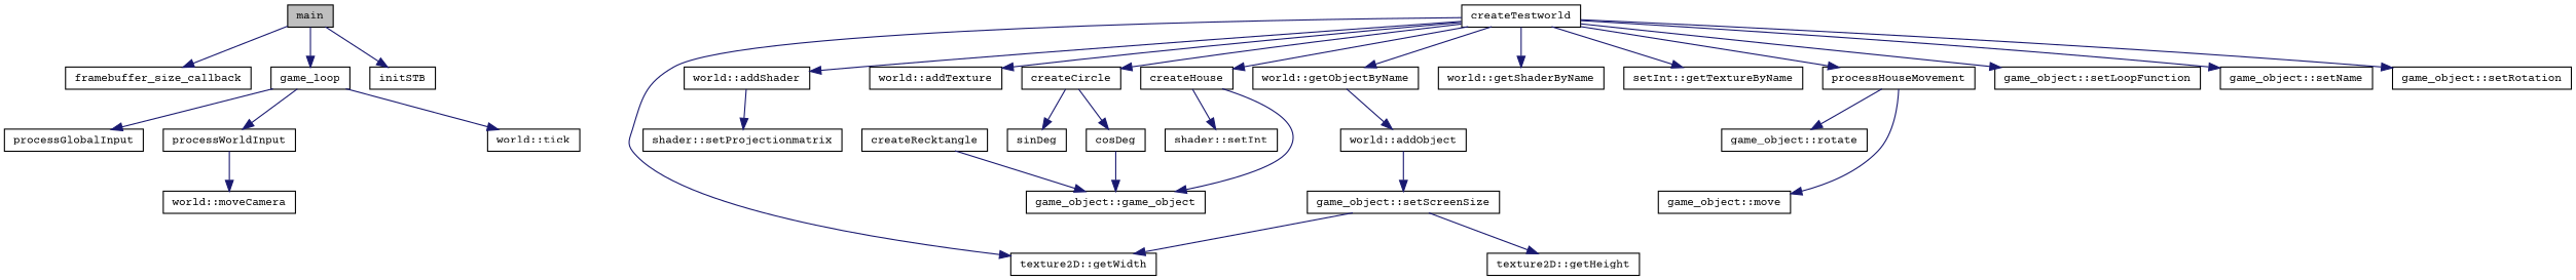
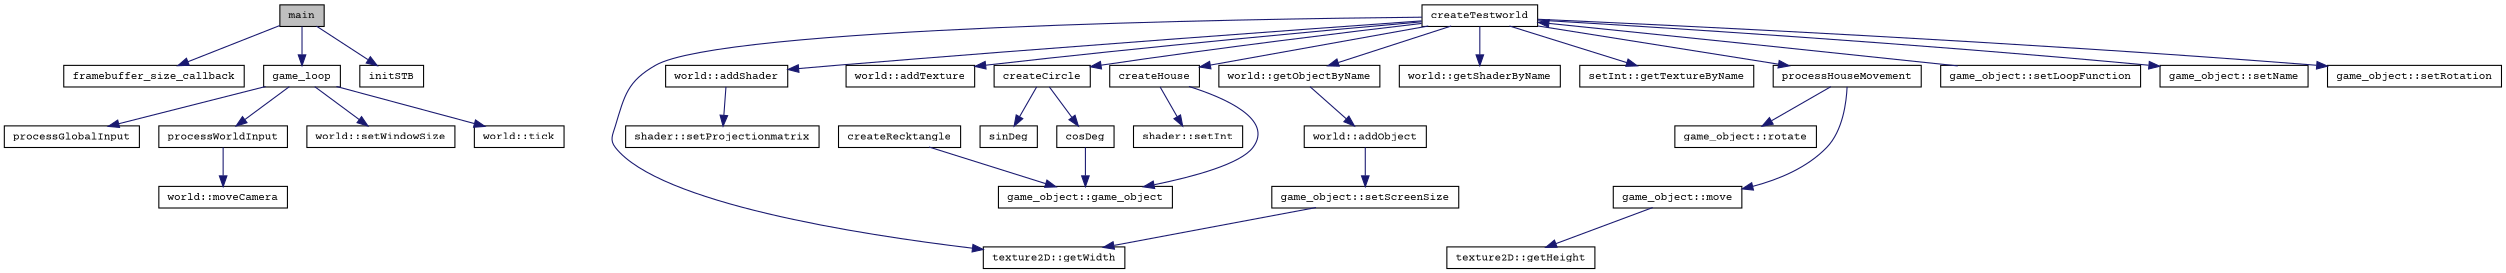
  digraph {
    fontname="Courier Prime"
    rankdir=TB
    node [color=black fillcolor=white fontname="Courier Prime" fontsize=10 shape=record style=filled]
    edge [color=midnightblue fontname="Courier Prime" fontsize=10 labelfontname=Helvetica labelfontsize=10 style=solid]
    n1 [fillcolor=grey75 fontcolor=black height=0.2 label=main width=0.4]
    n2 [height=0.2 label=framebuffer_size_callback width=0.4]
    n3 [height=0.2 label=game_loop width=0.4]
    n4 [height=0.2 label=initSTB width=0.4]
    n5 [height=0.2 label=processGlobalInput width=0.4]
    n6 [height=0.2 label=processWorldInput width=0.4]
+   n7 [height=0.2 label="world::setWindowSize" width=0.4]
    n8 [height=0.2 label="world::tick" width=0.4]
    n9 [height=0.2 label=createTestworld width=0.4]
    n10 [height=0.2 label="texture2D::getWidth" width=0.4]
    n11 [height=0.2 label="world::addShader" width=0.4]
    n12 [height=0.2 label="world::addTexture" width=0.4]
    n13 [height=0.2 label=createCircle width=0.4]
    n14 [height=0.2 label=createHouse width=0.4]
    n15 [height=0.2 label="world::getObjectByName" width=0.4]
    n16 [height=0.2 label="world::getShaderByName" width=0.4]
    n17 [height=0.2 label="setInt::getTextureByName" width=0.4]
    n18 [height=0.2 label=processHouseMovement width=0.4]
    n19 [height=0.2 label="game_object::setLoopFunction" width=0.4]
    n20 [height=0.2 label="game_object::setName" width=0.4]
    n21 [height=0.2 label="game_object::setRotation" width=0.4]
    n22 [height=0.2 label="world::addObject" width=0.4]
    n23 [height=0.2 label="game_object::setScreenSize" width=0.4]
    n24 [height=0.2 label="shader::setProjectionmatrix" width=0.4]
    n25 [height=0.2 label=cosDeg width=0.4]
    n26 [height=0.2 label=sinDeg width=0.4]
    n27 [height=0.2 label="game_object::game_object" width=0.4]
    n28 [height=0.2 label="shader::setInt" width=0.4]
    n29 [height=0.2 label=createRecktangle width=0.4]
    n30 [height=0.2 label="game_object::move" width=0.4]
    n31 [height=0.2 label="game_object::rotate" width=0.4]
    n32 [height=0.2 label="texture2D::getHeight" width=0.4]
    n33 [height=0.2 label="world::moveCamera" width=0.4]
    n1 -> n2
    n1 -> n3
    n1 -> n4
    n3 -> n5
    n3 -> n6
+   n3 -> n7
    n3 -> n8
    n6 -> n33
    n9 -> n10
    n9 -> n11
    n9 -> n12
    n9 -> n13
    n9 -> n14
    n9 -> n15
    n9 -> n16
    n9 -> n17
    n9 -> n18
-   n9 -> n19
+   n19 -> n9
    n9 -> n20
    n9 -> n21
    n11 -> n24
    n13 -> n25
    n13 -> n26
    n14 -> n27
    n14 -> n28
    n15 -> n22
    n18 -> n30
    n18 -> n31
    n22 -> n23
    n23 -> n10
-   n23 -> n32
+   n30 -> n32
    n25 -> n27
    n29 -> n27
  }
